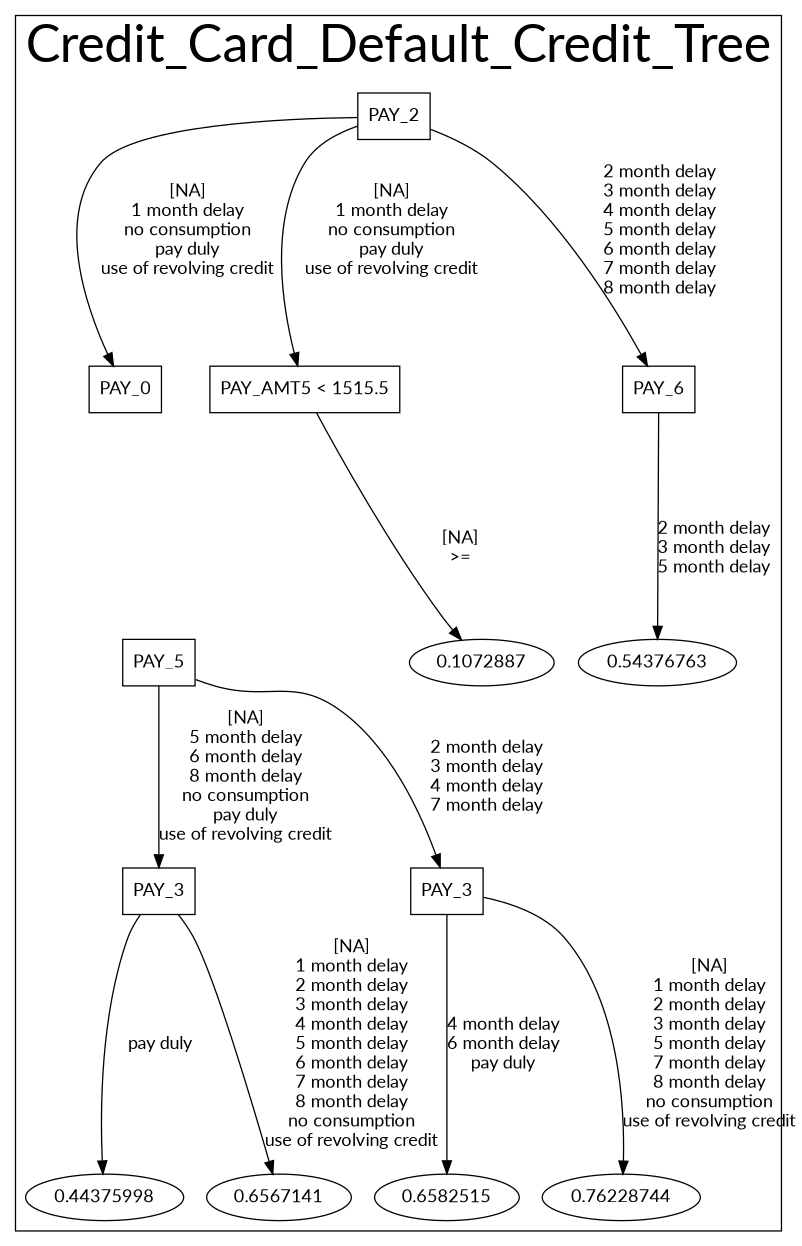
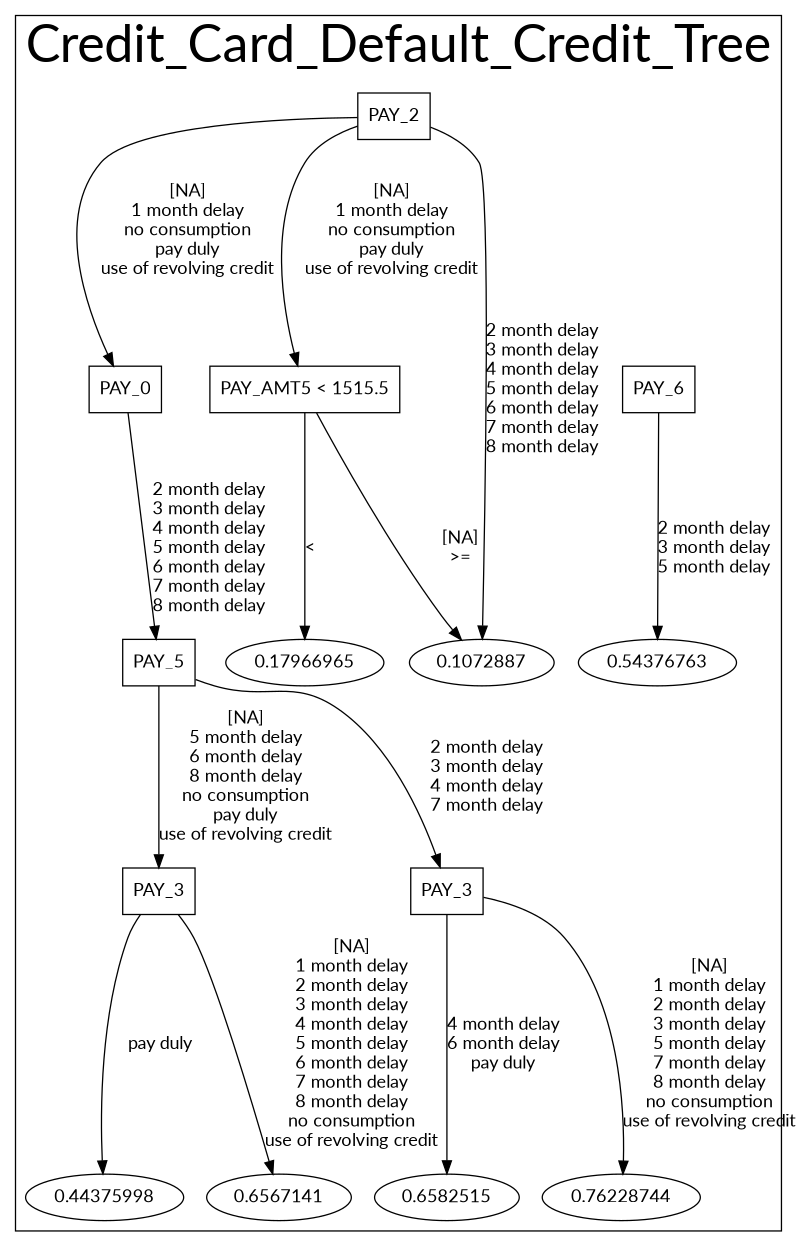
  digraph {
    fontname=Lato
    node [fontname=Lato fontsize=14]
    edge [fontname=Lato fontsize=14]
    n1 [label=PAY_0 shape=box]
    n2 [label=PAY_2 shape=box]
    n3 [label=PAY_5 shape=box]
    n4 [label="PAY_AMT5 < 1515.5" shape=box]
    n5 [label=PAY_6 shape=box]
    n6 [label=PAY_3 shape=box]
    n7 [label=PAY_3 shape=box]
+   n8 [label=0.17966965]
    n9 [label=0.1072887]
    n10 [label=0.54376763]
    n11 [label=0.44375998]
    n12 [label=0.6567141]
    n13 [label=0.6582515]
    n14 [label=0.76228744]
    subgraph cluster_1 {
      fontsize=40
      label=Credit_Card_Default_Credit_Tree
      subgraph sub_2 {
        fontsize=40
        label=Credit_Card_Default_Decision_Tree
        n1
      }
      subgraph sub_3 {
        fontsize=40
        label=Credit_Card_Default_Decision_Tree
        n2
        n3
      }
      subgraph sub_4 {
        fontsize=40
        label=Credit_Card_Default_Decision_Tree
        n4
        n5
        n6
        n7
      }
      subgraph sub_5 {
        fontsize=40
        label=Credit_Card_Default_Decision_Tree
+       n8
        n9
        n10
        n11
        n12
        n13
        n14
      }
    }
+   n1 -> n3 [label="2 month delay\n3 month delay\n4 month delay\n5 month delay\n6 month delay\n7 month delay\n8 month delay\n"]
    n2 -> n1 [label="[NA]\n1 month delay\nno consumption\npay duly\nuse of revolving credit\n"]
    n2 -> n4 [label="[NA]\n1 month delay\nno consumption\npay duly\nuse of revolving credit\n"]
-   n2 -> n5 [label="2 month delay\n3 month delay\n4 month delay\n5 month delay\n6 month delay\n7 month delay\n8 month delay\n"]
+   n2 -> n9 [label="2 month delay\n3 month delay\n4 month delay\n5 month delay\n6 month delay\n7 month delay\n8 month delay\n"]
    n3 -> n6 [label="[NA]\n5 month delay\n6 month delay\n8 month delay\nno consumption\npay duly\nuse of revolving credit\n"]
    n3 -> n7 [label="2 month delay\n3 month delay\n4 month delay\n7 month delay\n"]
+   n4 -> n8 [label="<\n"]
    n4 -> n9 [label="[NA]\n>=\n"]
    n5 -> n10 [label="2 month delay\n3 month delay\n5 month delay\n"]
    n6 -> n11 [label="pay duly\n"]
    n6 -> n12 [label="[NA]\n1 month delay\n2 month delay\n3 month delay\n4 month delay\n5 month delay\n6 month delay\n7 month delay\n8 month delay\nno consumption\nuse of revolving credit\n"]
    n7 -> n13 [label="4 month delay\n6 month delay\npay duly\n"]
    n7 -> n14 [label="[NA]\n1 month delay\n2 month delay\n3 month delay\n5 month delay\n7 month delay\n8 month delay\nno consumption\nuse of revolving credit\n"]
  }
